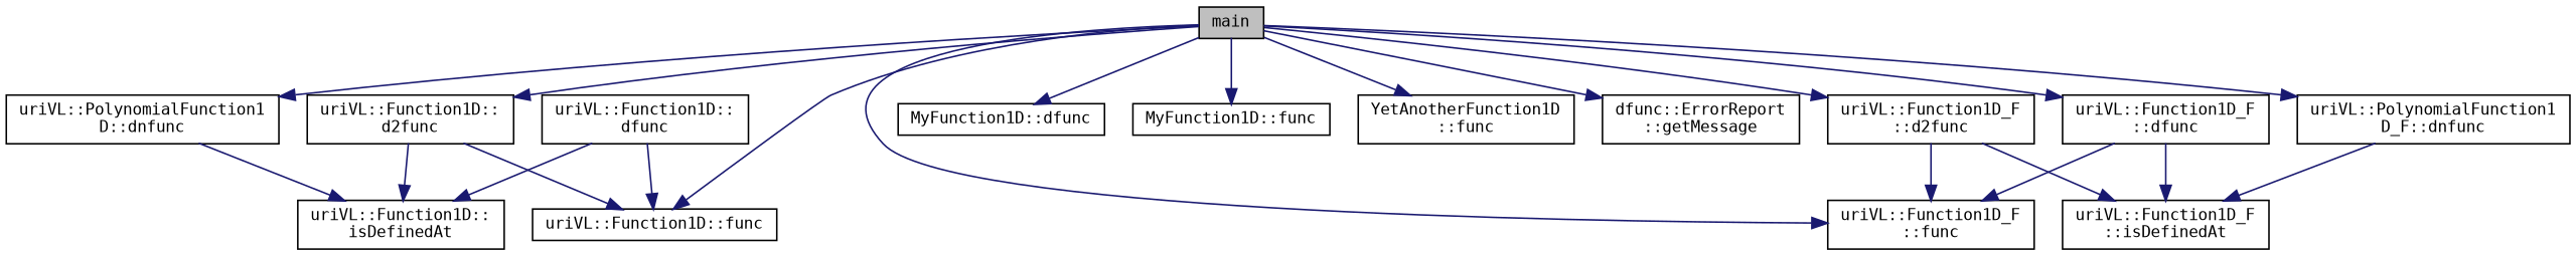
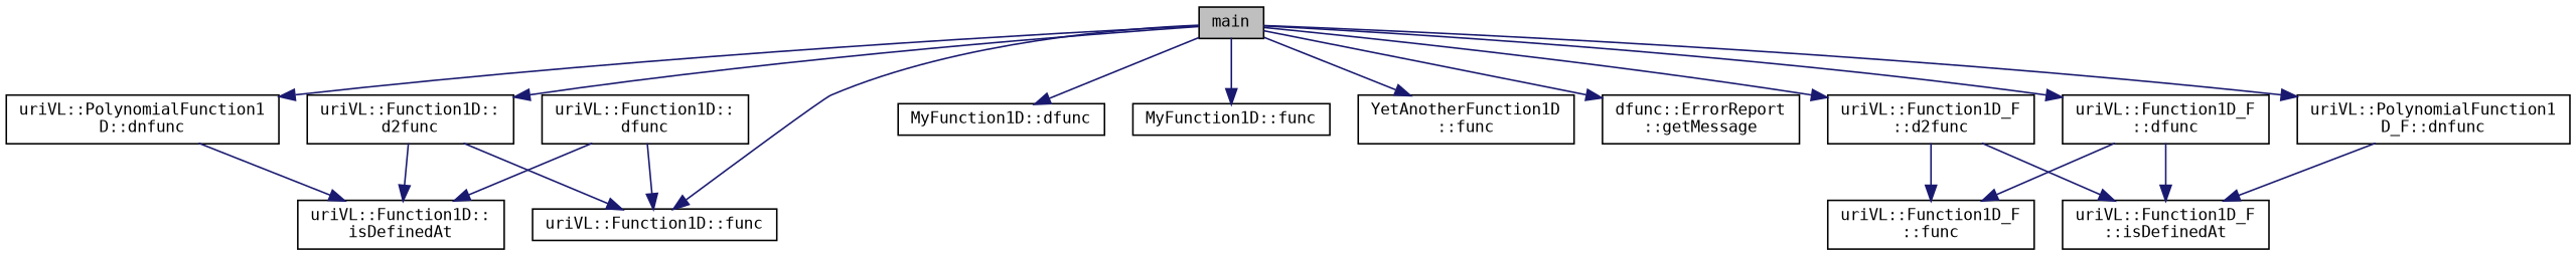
  digraph {
    fontname="DejaVu Sans Mono"
    rankdir=TB
    node [color=black fillcolor=white fontname="DejaVu Sans Mono" fontsize=10 shape=record style=filled]
    edge [color=midnightblue fontname="DejaVu Sans Mono" fontsize=10 labelfontname=Helvetica labelfontsize=10 style=solid]
    n1 [fillcolor=grey75 fontcolor=black height=0.2 label=main width=0.4]
    n2 [height=0.2 label="uriVL::Function1D::\ld2func" width=0.4]
    n3 [height=0.2 label="uriVL::Function1D::func" width=0.4]
    n4 [height=0.2 label="uriVL::Function1D_F\l::d2func" width=0.4]
    n5 [height=0.2 label="uriVL::Function1D_F\l::func" width=0.4]
    n6 [height=0.2 label="MyFunction1D::dfunc" width=0.4]
    n7 [height=0.2 label="uriVL::Function1D_F\l::dfunc" width=0.4]
    n8 [height=0.2 label="uriVL::PolynomialFunction1\lD_F::dnfunc" width=0.4]
    n9 [height=0.2 label="uriVL::PolynomialFunction1\lD::dnfunc" width=0.4]
    n10 [height=0.2 label="MyFunction1D::func" width=0.4]
    n11 [height=0.2 label="YetAnotherFunction1D\l::func" width=0.4]
    n12 [height=0.2 label="dfunc::ErrorReport\l::getMessage" width=0.4]
    n13 [height=0.2 label="uriVL::Function1D::\lisDefinedAt" width=0.4]
    n14 [height=0.2 label="uriVL::Function1D_F\l::isDefinedAt" width=0.4]
    n15 [height=0.2 label="uriVL::Function1D::\ldfunc" width=0.4]
    n1 -> n2
    n1 -> n3
    n1 -> n4
-   n1 -> n5
    n1 -> n6
    n1 -> n7
    n1 -> n8
    n1 -> n9
    n1 -> n10
    n1 -> n11
    n1 -> n12
    n2 -> n3
    n2 -> n13
    n4 -> n5
    n4 -> n14
    n7 -> n5
    n7 -> n14
    n8 -> n14
    n9 -> n13
    n15 -> n3
    n15 -> n13
  }
